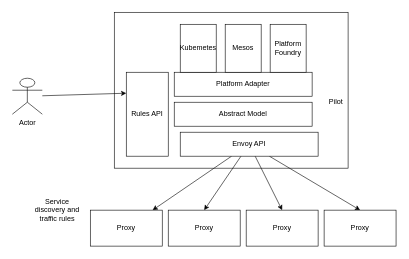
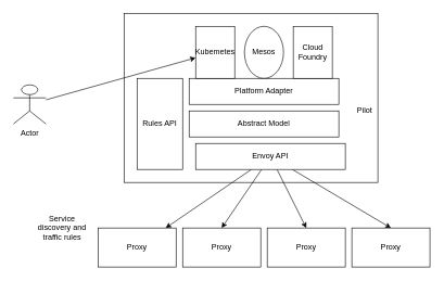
  <mxCell id="0" />
  <mxCell id="1" parent="0" />
  <mxCell id="2" value="" style="rounded=0;whiteSpace=wrap;html=1;" vertex="1" parent="1"><mxGeometry x="190" y="20" width="390" height="260" as="geometry" /></mxCell>
  <mxCell id="3" value="Rules API" style="rounded=0;whiteSpace=wrap;html=1;" vertex="1" parent="1"><mxGeometry x="210" y="120" width="70" height="140" as="geometry" /></mxCell>
  <mxCell id="4" value="Abstract Model" style="rounded=0;whiteSpace=wrap;html=1;" vertex="1" parent="1"><mxGeometry x="290" y="170" width="230" height="40" as="geometry" /></mxCell>
  <mxCell id="5" style="rounded=0;orthogonalLoop=1;jettySize=auto;html=1;" edge="1" parent="1" source="9" target="15"><mxGeometry relative="1" as="geometry" /></mxCell>
  <mxCell id="6" style="edgeStyle=none;rounded=0;orthogonalLoop=1;jettySize=auto;html=1;entryX=0.5;entryY=0;entryDx=0;entryDy=0;" edge="1" parent="1" source="9" target="16"><mxGeometry relative="1" as="geometry" /></mxCell>
  <mxCell id="7" style="edgeStyle=none;rounded=0;orthogonalLoop=1;jettySize=auto;html=1;entryX=0.5;entryY=0;entryDx=0;entryDy=0;" edge="1" parent="1" source="9" target="17"><mxGeometry relative="1" as="geometry" /></mxCell>
  <mxCell id="8" style="edgeStyle=none;rounded=0;orthogonalLoop=1;jettySize=auto;html=1;entryX=0.5;entryY=0;entryDx=0;entryDy=0;" edge="1" parent="1" source="9" target="18"><mxGeometry relative="1" as="geometry" /></mxCell>
  <mxCell id="9" value="Envoy API" style="rounded=0;whiteSpace=wrap;html=1;" vertex="1" parent="1"><mxGeometry x="300" y="220" width="230" height="40" as="geometry" /></mxCell>
  <mxCell id="10" value="Platform Adapter" style="rounded=0;whiteSpace=wrap;html=1;" vertex="1" parent="1"><mxGeometry x="290" y="120" width="230" height="40" as="geometry" /></mxCell>
  <mxCell id="11" value="Kubemetes" style="rounded=0;whiteSpace=wrap;html=1;" vertex="1" parent="1"><mxGeometry x="300" y="40" width="60" height="80" as="geometry" /></mxCell>
- <mxCell id="12" value="Mesos" style="rounded=0;whiteSpace=wrap;html=1;" vertex="1" parent="1"><mxGeometry x="375" y="40" width="60" height="80" as="geometry" /></mxCell>
- <mxCell id="13" value="Platform&lt;br&gt;Foundry" style="rounded=0;whiteSpace=wrap;html=1;" vertex="1" parent="1"><mxGeometry x="450" y="40" width="60" height="80" as="geometry" /></mxCell>
+ <mxCell id="12" value="Mesos" style="ellipse;whiteSpace=wrap;html=1;" vertex="1" parent="1"><mxGeometry x="375" y="40" width="60" height="80" as="geometry" /></mxCell>
+ <mxCell id="13" value="Cloud&lt;br&gt;Foundry" style="rounded=0;whiteSpace=wrap;html=1;" vertex="1" parent="1"><mxGeometry x="450" y="40" width="60" height="80" as="geometry" /></mxCell>
  <mxCell id="14" value="Pilot" style="text;html=1;strokeColor=none;fillColor=none;align=center;verticalAlign=middle;whiteSpace=wrap;rounded=0;" vertex="1" parent="1"><mxGeometry x="540" y="160" width="40" height="20" as="geometry" /></mxCell>
  <mxCell id="15" value="Proxy" style="rounded=0;whiteSpace=wrap;html=1;" vertex="1" parent="1"><mxGeometry x="150" y="350" width="120" height="60" as="geometry" /></mxCell>
  <mxCell id="16" value="Proxy" style="rounded=0;whiteSpace=wrap;html=1;" vertex="1" parent="1"><mxGeometry x="280" y="350" width="120" height="60" as="geometry" /></mxCell>
  <mxCell id="17" value="Proxy" style="rounded=0;whiteSpace=wrap;html=1;" vertex="1" parent="1"><mxGeometry x="410" y="350" width="120" height="60" as="geometry" /></mxCell>
  <mxCell id="18" value="Proxy" style="rounded=0;whiteSpace=wrap;html=1;" vertex="1" parent="1"><mxGeometry x="540" y="350" width="120" height="60" as="geometry" /></mxCell>
  <mxCell id="19" value="Service discovery and traffic rules" style="text;html=1;strokeColor=none;fillColor=none;align=center;verticalAlign=middle;whiteSpace=wrap;rounded=0;" vertex="1" parent="1"><mxGeometry x="50" y="310" width="90" height="80" as="geometry" /></mxCell>
- <mxCell id="20" style="edgeStyle=none;rounded=0;orthogonalLoop=1;jettySize=auto;html=1;entryX=0;entryY=0.25;entryDx=0;entryDy=0;" edge="1" parent="1" source="21" target="3"><mxGeometry relative="1" as="geometry" /></mxCell>
+ <mxCell id="20" style="edgeStyle=none;rounded=0;orthogonalLoop=1;jettySize=auto;html=1;" edge="1" parent="1" source="21" target="11"><mxGeometry relative="1" as="geometry" /></mxCell>
  <mxCell id="21" value="Actor" style="shape=umlActor;verticalLabelPosition=bottom;labelBackgroundColor=#ffffff;verticalAlign=top;html=1;outlineConnect=0;" vertex="1" parent="1"><mxGeometry x="20" y="130" width="50" height="60" as="geometry" /></mxCell>
